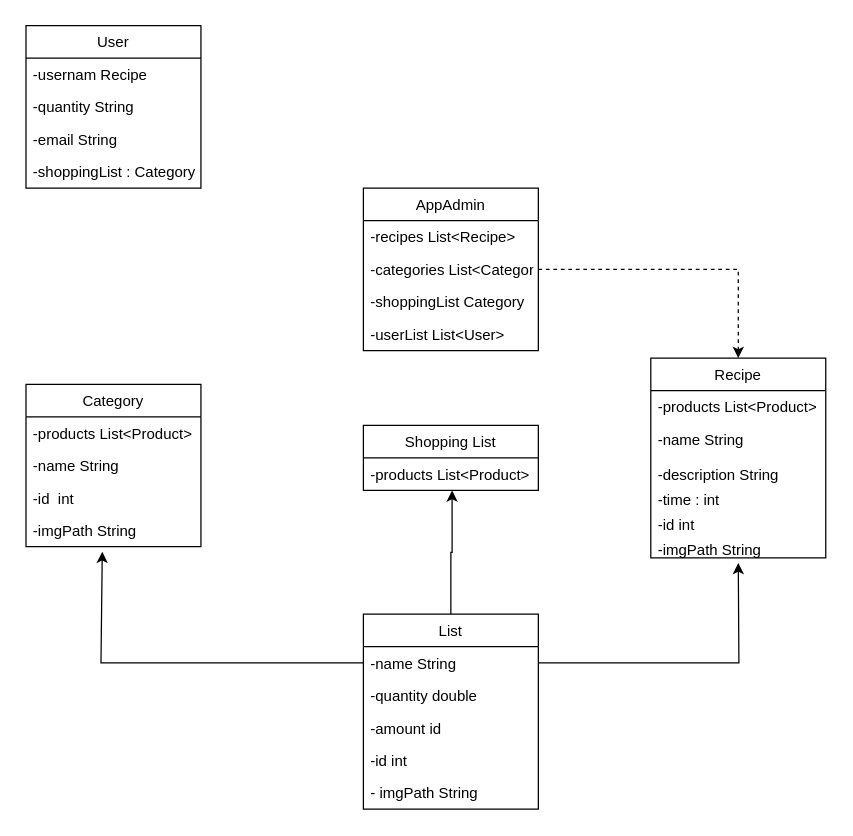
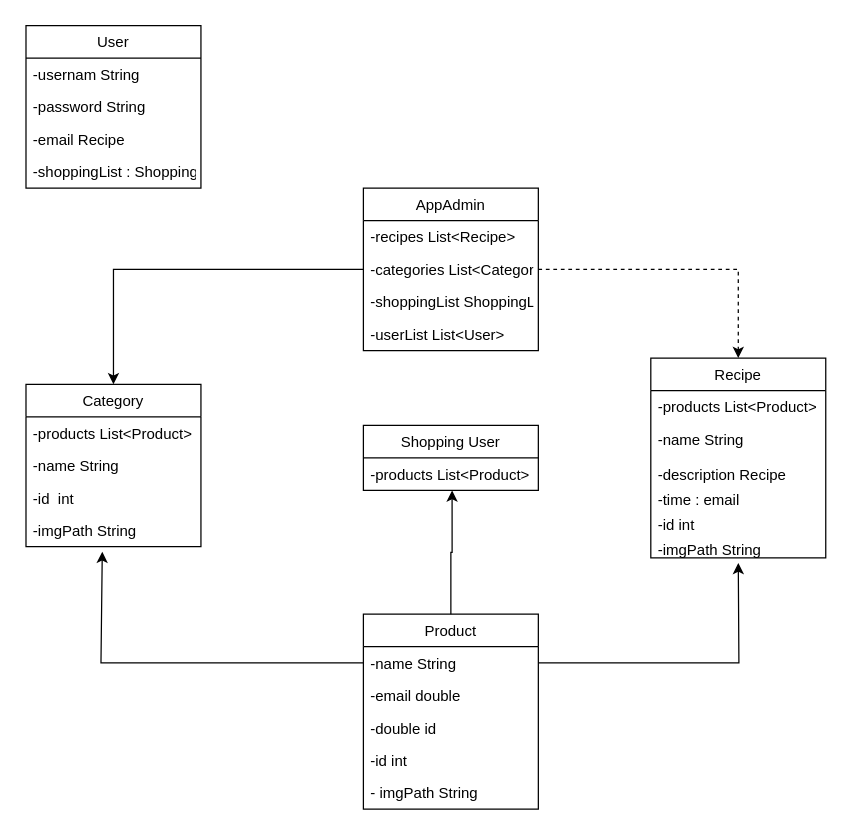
  <mxCell id="0" />
  <mxCell id="1" parent="0" />
+ <mxCell id="2" value="" style="edgeStyle=orthogonalEdgeStyle;rounded=0;orthogonalLoop=1;jettySize=auto;html=1;entryX=0.5;entryY=0;entryDx=0;entryDy=0;" parent="1" source="9" target="4" edge="1"><mxGeometry relative="1" as="geometry"><mxPoint x="210" y="202" as="targetPoint" /></mxGeometry></mxCell>
  <mxCell id="3" value="" style="edgeStyle=orthogonalEdgeStyle;rounded=0;orthogonalLoop=1;jettySize=auto;html=1;entryX=0.5;entryY=0;entryDx=0;entryDy=0;dashed=1;" parent="1" source="9" target="14" edge="1"><mxGeometry relative="1" as="geometry"><mxPoint x="510" y="202" as="targetPoint" /></mxGeometry></mxCell>
  <mxCell id="4" value="Category" style="swimlane;fontStyle=0;childLayout=stackLayout;horizontal=1;startSize=26;fillColor=none;horizontalStack=0;resizeParent=1;resizeParentMax=0;resizeLast=0;collapsible=1;marginBottom=0;" parent="1" vertex="1"><mxGeometry x="20" y="307" width="140" height="130" as="geometry" /></mxCell>
  <mxCell id="5" value="-products List&lt;Product&gt;" style="text;strokeColor=none;fillColor=none;align=left;verticalAlign=top;spacingLeft=4;spacingRight=4;overflow=hidden;rotatable=0;points=[[0,0.5],[1,0.5]];portConstraint=eastwest;" parent="4" vertex="1"><mxGeometry y="26" width="140" height="26" as="geometry" /></mxCell>
  <mxCell id="6" value="-name String" style="text;strokeColor=none;fillColor=none;align=left;verticalAlign=top;spacingLeft=4;spacingRight=4;overflow=hidden;rotatable=0;points=[[0,0.5],[1,0.5]];portConstraint=eastwest;" parent="4" vertex="1"><mxGeometry y="52" width="140" height="26" as="geometry" /></mxCell>
  <mxCell id="7" value="-id  int" style="text;strokeColor=none;fillColor=none;align=left;verticalAlign=top;spacingLeft=4;spacingRight=4;overflow=hidden;rotatable=0;points=[[0,0.5],[1,0.5]];portConstraint=eastwest;" vertex="1" parent="4"><mxGeometry y="78" width="140" height="26" as="geometry" /></mxCell>
  <mxCell id="8" value="-imgPath String" style="text;strokeColor=none;fillColor=none;align=left;verticalAlign=top;spacingLeft=4;spacingRight=4;overflow=hidden;rotatable=0;points=[[0,0.5],[1,0.5]];portConstraint=eastwest;" vertex="1" parent="4"><mxGeometry y="104" width="140" height="26" as="geometry" /></mxCell>
  <mxCell id="9" value="AppAdmin" style="swimlane;fontStyle=0;childLayout=stackLayout;horizontal=1;startSize=26;fillColor=none;horizontalStack=0;resizeParent=1;resizeParentMax=0;resizeLast=0;collapsible=1;marginBottom=0;" parent="1" vertex="1"><mxGeometry x="290" y="150" width="140" height="130" as="geometry" /></mxCell>
  <mxCell id="10" value="-recipes List&lt;Recipe&gt;" style="text;strokeColor=none;fillColor=none;align=left;verticalAlign=top;spacingLeft=4;spacingRight=4;overflow=hidden;rotatable=0;points=[[0,0.5],[1,0.5]];portConstraint=eastwest;" parent="9" vertex="1"><mxGeometry y="26" width="140" height="26" as="geometry" /></mxCell>
  <mxCell id="11" value="-categories List&lt;Category&gt;" style="text;strokeColor=none;fillColor=none;align=left;verticalAlign=top;spacingLeft=4;spacingRight=4;overflow=hidden;rotatable=0;points=[[0,0.5],[1,0.5]];portConstraint=eastwest;" parent="9" vertex="1"><mxGeometry y="52" width="140" height="26" as="geometry" /></mxCell>
- <mxCell id="12" value="-shoppingList Category" style="text;strokeColor=none;fillColor=none;align=left;verticalAlign=top;spacingLeft=4;spacingRight=4;overflow=hidden;rotatable=0;points=[[0,0.5],[1,0.5]];portConstraint=eastwest;" parent="9" vertex="1"><mxGeometry y="78" width="140" height="26" as="geometry" /></mxCell>
+ <mxCell id="12" value="-shoppingList ShoppingList" style="text;strokeColor=none;fillColor=none;align=left;verticalAlign=top;spacingLeft=4;spacingRight=4;overflow=hidden;rotatable=0;points=[[0,0.5],[1,0.5]];portConstraint=eastwest;" parent="9" vertex="1"><mxGeometry y="78" width="140" height="26" as="geometry" /></mxCell>
  <mxCell id="13" value="-userList List&lt;User&gt;" style="text;strokeColor=none;fillColor=none;align=left;verticalAlign=top;spacingLeft=4;spacingRight=4;overflow=hidden;rotatable=0;points=[[0,0.5],[1,0.5]];portConstraint=eastwest;" parent="9" vertex="1"><mxGeometry y="104" width="140" height="26" as="geometry" /></mxCell>
  <mxCell id="14" value="Recipe" style="swimlane;fontStyle=0;childLayout=stackLayout;horizontal=1;startSize=26;fillColor=none;horizontalStack=0;resizeParent=1;resizeParentMax=0;resizeLast=0;collapsible=1;marginBottom=0;" parent="1" vertex="1"><mxGeometry x="520" y="286" width="140" height="160" as="geometry" /></mxCell>
  <mxCell id="15" value="-products List&lt;Product&gt;" style="text;strokeColor=none;fillColor=none;align=left;verticalAlign=top;spacingLeft=4;spacingRight=4;overflow=hidden;rotatable=0;points=[[0,0.5],[1,0.5]];portConstraint=eastwest;" parent="14" vertex="1"><mxGeometry y="26" width="140" height="26" as="geometry" /></mxCell>
  <mxCell id="16" value="-name String" style="text;strokeColor=none;fillColor=none;align=left;verticalAlign=top;spacingLeft=4;spacingRight=4;overflow=hidden;rotatable=0;points=[[0,0.5],[1,0.5]];portConstraint=eastwest;" parent="14" vertex="1"><mxGeometry y="52" width="140" height="28" as="geometry" /></mxCell>
- <mxCell id="17" value="-description String" style="text;strokeColor=none;fillColor=none;align=left;verticalAlign=top;spacingLeft=4;spacingRight=4;overflow=hidden;rotatable=0;points=[[0,0.5],[1,0.5]];portConstraint=eastwest;" parent="14" vertex="1"><mxGeometry y="80" width="140" height="20" as="geometry" /></mxCell>
- <mxCell id="18" value="-time : int" style="text;strokeColor=none;fillColor=none;align=left;verticalAlign=top;spacingLeft=4;spacingRight=4;overflow=hidden;rotatable=0;points=[[0,0.5],[1,0.5]];portConstraint=eastwest;" parent="14" vertex="1"><mxGeometry y="100" width="140" height="20" as="geometry" /></mxCell>
+ <mxCell id="17" value="-description Recipe" style="text;strokeColor=none;fillColor=none;align=left;verticalAlign=top;spacingLeft=4;spacingRight=4;overflow=hidden;rotatable=0;points=[[0,0.5],[1,0.5]];portConstraint=eastwest;" parent="14" vertex="1"><mxGeometry y="80" width="140" height="20" as="geometry" /></mxCell>
+ <mxCell id="18" value="-time : email" style="text;strokeColor=none;fillColor=none;align=left;verticalAlign=top;spacingLeft=4;spacingRight=4;overflow=hidden;rotatable=0;points=[[0,0.5],[1,0.5]];portConstraint=eastwest;" parent="14" vertex="1"><mxGeometry y="100" width="140" height="20" as="geometry" /></mxCell>
  <mxCell id="19" value="-id int" style="text;strokeColor=none;fillColor=none;align=left;verticalAlign=top;spacingLeft=4;spacingRight=4;overflow=hidden;rotatable=0;points=[[0,0.5],[1,0.5]];portConstraint=eastwest;" vertex="1" parent="14"><mxGeometry y="120" width="140" height="20" as="geometry" /></mxCell>
  <mxCell id="20" value="-imgPath String" style="text;strokeColor=none;fillColor=none;align=left;verticalAlign=top;spacingLeft=4;spacingRight=4;overflow=hidden;rotatable=0;points=[[0,0.5],[1,0.5]];portConstraint=eastwest;" vertex="1" parent="14"><mxGeometry y="140" width="140" height="20" as="geometry" /></mxCell>
- <mxCell id="21" value="Shopping List" style="swimlane;fontStyle=0;childLayout=stackLayout;horizontal=1;startSize=26;fillColor=none;horizontalStack=0;resizeParent=1;resizeParentMax=0;resizeLast=0;collapsible=1;marginBottom=0;" parent="1" vertex="1"><mxGeometry x="290" y="340" width="140" height="52" as="geometry" /></mxCell>
+ <mxCell id="21" value="Shopping User" style="swimlane;fontStyle=0;childLayout=stackLayout;horizontal=1;startSize=26;fillColor=none;horizontalStack=0;resizeParent=1;resizeParentMax=0;resizeLast=0;collapsible=1;marginBottom=0;" parent="1" vertex="1"><mxGeometry x="290" y="340" width="140" height="52" as="geometry" /></mxCell>
  <mxCell id="22" value="-products List&lt;Product&gt;" style="text;strokeColor=none;fillColor=none;align=left;verticalAlign=top;spacingLeft=4;spacingRight=4;overflow=hidden;rotatable=0;points=[[0,0.5],[1,0.5]];portConstraint=eastwest;" parent="21" vertex="1"><mxGeometry y="26" width="140" height="26" as="geometry" /></mxCell>
  <mxCell id="23" value="User" style="swimlane;fontStyle=0;childLayout=stackLayout;horizontal=1;startSize=26;fillColor=none;horizontalStack=0;resizeParent=1;resizeParentMax=0;resizeLast=0;collapsible=1;marginBottom=0;" parent="1" vertex="1"><mxGeometry x="20" y="20" width="140" height="130" as="geometry" /></mxCell>
- <mxCell id="24" value="-usernam Recipe" style="text;strokeColor=none;fillColor=none;align=left;verticalAlign=top;spacingLeft=4;spacingRight=4;overflow=hidden;rotatable=0;points=[[0,0.5],[1,0.5]];portConstraint=eastwest;" parent="23" vertex="1"><mxGeometry y="26" width="140" height="26" as="geometry" /></mxCell>
- <mxCell id="25" value="-quantity String" style="text;strokeColor=none;fillColor=none;align=left;verticalAlign=top;spacingLeft=4;spacingRight=4;overflow=hidden;rotatable=0;points=[[0,0.5],[1,0.5]];portConstraint=eastwest;" parent="23" vertex="1"><mxGeometry y="52" width="140" height="26" as="geometry" /></mxCell>
- <mxCell id="26" value="-email String" style="text;strokeColor=none;fillColor=none;align=left;verticalAlign=top;spacingLeft=4;spacingRight=4;overflow=hidden;rotatable=0;points=[[0,0.5],[1,0.5]];portConstraint=eastwest;" vertex="1" parent="23"><mxGeometry y="78" width="140" height="26" as="geometry" /></mxCell>
- <mxCell id="27" value="-shoppingList : Category" style="text;strokeColor=none;fillColor=none;align=left;verticalAlign=top;spacingLeft=4;spacingRight=4;overflow=hidden;rotatable=0;points=[[0,0.5],[1,0.5]];portConstraint=eastwest;" vertex="1" parent="23"><mxGeometry y="104" width="140" height="26" as="geometry" /></mxCell>
+ <mxCell id="24" value="-usernam String" style="text;strokeColor=none;fillColor=none;align=left;verticalAlign=top;spacingLeft=4;spacingRight=4;overflow=hidden;rotatable=0;points=[[0,0.5],[1,0.5]];portConstraint=eastwest;" parent="23" vertex="1"><mxGeometry y="26" width="140" height="26" as="geometry" /></mxCell>
+ <mxCell id="25" value="-password String" style="text;strokeColor=none;fillColor=none;align=left;verticalAlign=top;spacingLeft=4;spacingRight=4;overflow=hidden;rotatable=0;points=[[0,0.5],[1,0.5]];portConstraint=eastwest;" parent="23" vertex="1"><mxGeometry y="52" width="140" height="26" as="geometry" /></mxCell>
+ <mxCell id="26" value="-email Recipe" style="text;strokeColor=none;fillColor=none;align=left;verticalAlign=top;spacingLeft=4;spacingRight=4;overflow=hidden;rotatable=0;points=[[0,0.5],[1,0.5]];portConstraint=eastwest;" vertex="1" parent="23"><mxGeometry y="78" width="140" height="26" as="geometry" /></mxCell>
+ <mxCell id="27" value="-shoppingList : ShoppingList" style="text;strokeColor=none;fillColor=none;align=left;verticalAlign=top;spacingLeft=4;spacingRight=4;overflow=hidden;rotatable=0;points=[[0,0.5],[1,0.5]];portConstraint=eastwest;" vertex="1" parent="23"><mxGeometry y="104" width="140" height="26" as="geometry" /></mxCell>
  <mxCell id="28" style="edgeStyle=orthogonalEdgeStyle;rounded=0;orthogonalLoop=1;jettySize=auto;html=1;entryX=0.507;entryY=1;entryDx=0;entryDy=0;entryPerimeter=0;" parent="1" source="31" target="22" edge="1"><mxGeometry relative="1" as="geometry"><mxPoint x="360" y="400" as="targetPoint" /></mxGeometry></mxCell>
  <mxCell id="29" style="edgeStyle=orthogonalEdgeStyle;rounded=0;orthogonalLoop=1;jettySize=auto;html=1;" parent="1" source="32" edge="1"><mxGeometry relative="1" as="geometry"><mxPoint x="590" y="450" as="targetPoint" /></mxGeometry></mxCell>
  <mxCell id="30" style="edgeStyle=orthogonalEdgeStyle;rounded=0;orthogonalLoop=1;jettySize=auto;html=1;entryX=0.436;entryY=1.154;entryDx=0;entryDy=0;entryPerimeter=0;" edge="1" parent="1" source="31" target="8"><mxGeometry relative="1" as="geometry"><mxPoint x="80" y="450" as="targetPoint" /><Array as="points"><mxPoint x="80" y="530" /></Array></mxGeometry></mxCell>
- <mxCell id="31" value="List" style="swimlane;fontStyle=0;childLayout=stackLayout;horizontal=1;startSize=26;fillColor=none;horizontalStack=0;resizeParent=1;resizeParentMax=0;resizeLast=0;collapsible=1;marginBottom=0;" parent="1" vertex="1"><mxGeometry x="290" y="491" width="140" height="156" as="geometry" /></mxCell>
+ <mxCell id="31" value="Product" style="swimlane;fontStyle=0;childLayout=stackLayout;horizontal=1;startSize=26;fillColor=none;horizontalStack=0;resizeParent=1;resizeParentMax=0;resizeLast=0;collapsible=1;marginBottom=0;" parent="1" vertex="1"><mxGeometry x="290" y="491" width="140" height="156" as="geometry" /></mxCell>
  <mxCell id="32" value="-name String" style="text;strokeColor=none;fillColor=none;align=left;verticalAlign=top;spacingLeft=4;spacingRight=4;overflow=hidden;rotatable=0;points=[[0,0.5],[1,0.5]];portConstraint=eastwest;" parent="31" vertex="1"><mxGeometry y="26" width="140" height="26" as="geometry" /></mxCell>
- <mxCell id="33" value="-quantity double" style="text;strokeColor=none;fillColor=none;align=left;verticalAlign=top;spacingLeft=4;spacingRight=4;overflow=hidden;rotatable=0;points=[[0,0.5],[1,0.5]];portConstraint=eastwest;" parent="31" vertex="1"><mxGeometry y="52" width="140" height="26" as="geometry" /></mxCell>
- <mxCell id="34" value="-amount id" style="text;strokeColor=none;fillColor=none;align=left;verticalAlign=top;spacingLeft=4;spacingRight=4;overflow=hidden;rotatable=0;points=[[0,0.5],[1,0.5]];portConstraint=eastwest;" vertex="1" parent="31"><mxGeometry y="78" width="140" height="26" as="geometry" /></mxCell>
+ <mxCell id="33" value="-email double" style="text;strokeColor=none;fillColor=none;align=left;verticalAlign=top;spacingLeft=4;spacingRight=4;overflow=hidden;rotatable=0;points=[[0,0.5],[1,0.5]];portConstraint=eastwest;" parent="31" vertex="1"><mxGeometry y="52" width="140" height="26" as="geometry" /></mxCell>
+ <mxCell id="34" value="-double id" style="text;strokeColor=none;fillColor=none;align=left;verticalAlign=top;spacingLeft=4;spacingRight=4;overflow=hidden;rotatable=0;points=[[0,0.5],[1,0.5]];portConstraint=eastwest;" vertex="1" parent="31"><mxGeometry y="78" width="140" height="26" as="geometry" /></mxCell>
  <mxCell id="35" value="-id int" style="text;strokeColor=none;fillColor=none;align=left;verticalAlign=top;spacingLeft=4;spacingRight=4;overflow=hidden;rotatable=0;points=[[0,0.5],[1,0.5]];portConstraint=eastwest;" vertex="1" parent="31"><mxGeometry y="104" width="140" height="26" as="geometry" /></mxCell>
  <mxCell id="36" value="- imgPath String" style="text;strokeColor=none;fillColor=none;align=left;verticalAlign=top;spacingLeft=4;spacingRight=4;overflow=hidden;rotatable=0;points=[[0,0.5],[1,0.5]];portConstraint=eastwest;" vertex="1" parent="31"><mxGeometry y="130" width="140" height="26" as="geometry" /></mxCell>
